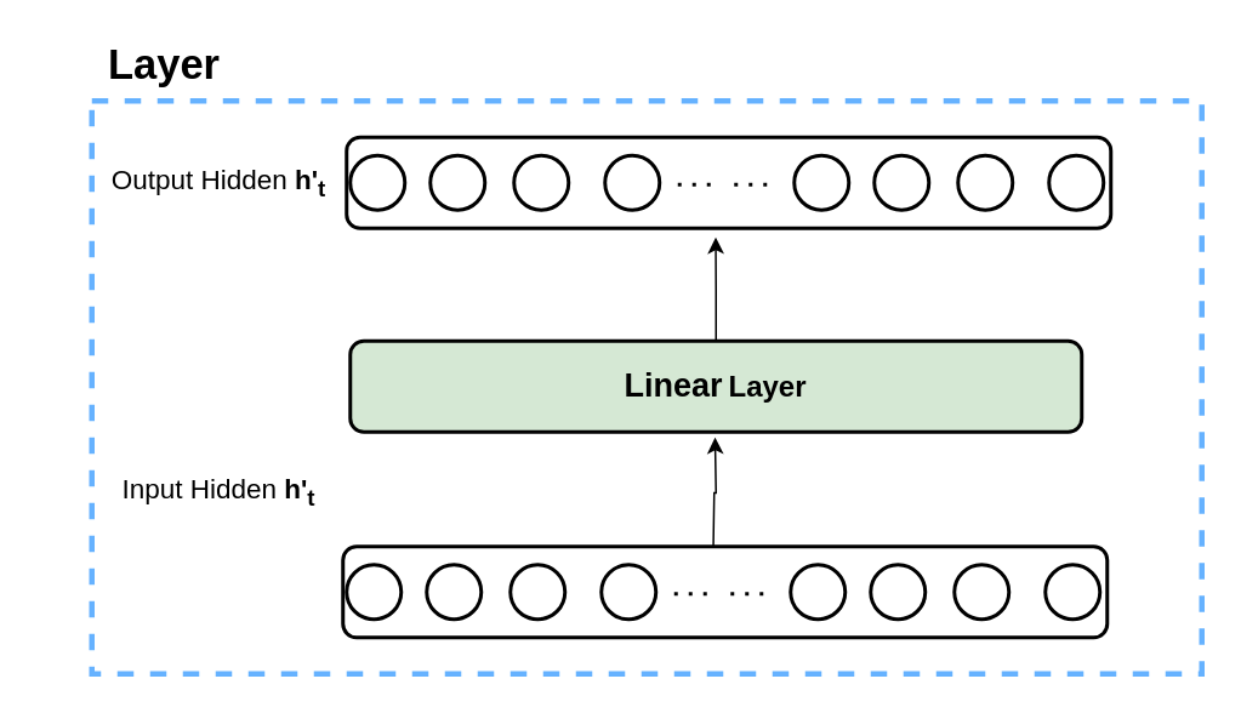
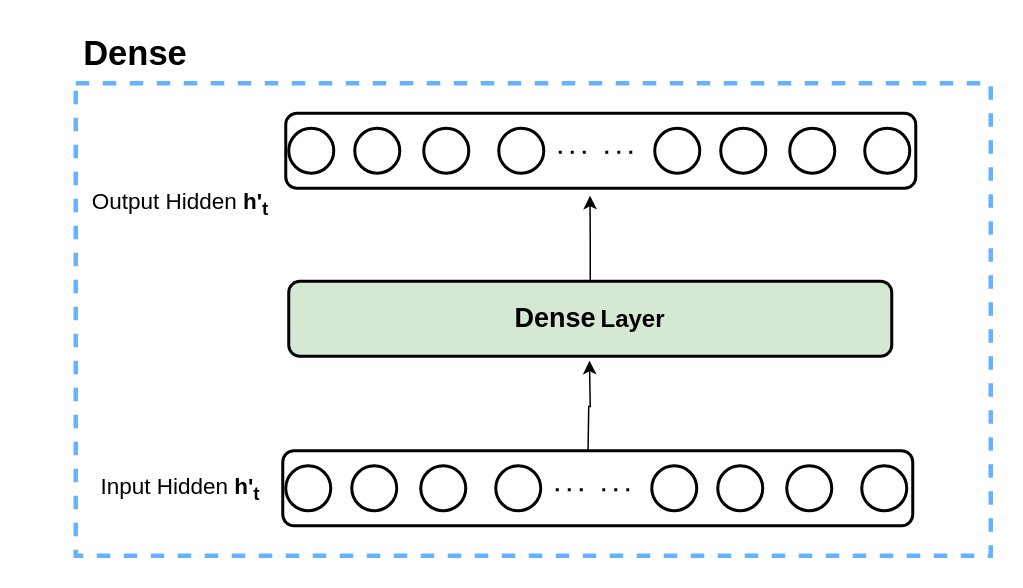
  <mxCell id="0" />
  <mxCell id="1" parent="0" />
  <mxCell id="2" value="" style="rounded=0;whiteSpace=wrap;html=1;strokeColor=#66B2FF;dashed=1;strokeWidth=3;glass=1;fillColor=none;" vertex="1" parent="1"><mxGeometry x="50" y="55" width="610" height="315" as="geometry" /></mxCell>
  <mxCell id="3" value="" style="rounded=1;whiteSpace=wrap;html=1;strokeWidth=2;" vertex="1" parent="1"><mxGeometry x="188" y="300" width="420" height="50" as="geometry" /></mxCell>
  <mxCell id="4" value="" style="ellipse;whiteSpace=wrap;html=1;aspect=fixed;strokeWidth=2;" vertex="1" parent="1"><mxGeometry x="190" y="310" width="30" height="30" as="geometry" /></mxCell>
  <mxCell id="5" value="" style="ellipse;whiteSpace=wrap;html=1;aspect=fixed;strokeWidth=2;" vertex="1" parent="1"><mxGeometry x="234" y="310" width="30" height="30" as="geometry" /></mxCell>
  <mxCell id="6" value="" style="ellipse;whiteSpace=wrap;html=1;aspect=fixed;strokeWidth=2;" vertex="1" parent="1"><mxGeometry x="280" y="310" width="30" height="30" as="geometry" /></mxCell>
  <mxCell id="7" value="" style="ellipse;whiteSpace=wrap;html=1;aspect=fixed;strokeWidth=2;" vertex="1" parent="1"><mxGeometry x="330" y="310" width="30" height="30" as="geometry" /></mxCell>
  <mxCell id="8" value="" style="ellipse;whiteSpace=wrap;html=1;aspect=fixed;strokeWidth=2;" vertex="1" parent="1"><mxGeometry x="434" y="310" width="30" height="30" as="geometry" /></mxCell>
  <mxCell id="9" value="" style="ellipse;whiteSpace=wrap;html=1;aspect=fixed;strokeWidth=2;" vertex="1" parent="1"><mxGeometry x="478" y="310" width="30" height="30" as="geometry" /></mxCell>
  <mxCell id="10" value="" style="ellipse;whiteSpace=wrap;html=1;aspect=fixed;strokeWidth=2;" vertex="1" parent="1"><mxGeometry x="524" y="310" width="30" height="30" as="geometry" /></mxCell>
  <mxCell id="11" value="" style="ellipse;whiteSpace=wrap;html=1;aspect=fixed;strokeWidth=2;" vertex="1" parent="1"><mxGeometry x="574" y="310" width="30" height="30" as="geometry" /></mxCell>
  <mxCell id="12" value="" style="endArrow=none;dashed=1;html=1;dashPattern=1 3;strokeWidth=2;rounded=0;exitX=0;exitY=0.5;exitDx=0;exitDy=0;" edge="1" parent="1"><mxGeometry width="50" height="50" relative="1" as="geometry"><mxPoint x="370" y="326" as="sourcePoint" /><mxPoint x="390" y="326" as="targetPoint" /></mxGeometry></mxCell>
  <mxCell id="13" value="" style="endArrow=none;dashed=1;html=1;dashPattern=1 3;strokeWidth=2;rounded=0;exitX=0;exitY=0.5;exitDx=0;exitDy=0;" edge="1" parent="1"><mxGeometry width="50" height="50" relative="1" as="geometry"><mxPoint x="401" y="326" as="sourcePoint" /><mxPoint x="421" y="326" as="targetPoint" /></mxGeometry></mxCell>
  <mxCell id="14" value="" style="rounded=1;whiteSpace=wrap;html=1;strokeWidth=2;" vertex="1" parent="1"><mxGeometry x="190" y="75" width="420" height="50" as="geometry" /></mxCell>
  <mxCell id="15" value="" style="ellipse;whiteSpace=wrap;html=1;aspect=fixed;strokeWidth=2;" vertex="1" parent="1"><mxGeometry x="192" y="85" width="30" height="30" as="geometry" /></mxCell>
  <mxCell id="16" value="" style="ellipse;whiteSpace=wrap;html=1;aspect=fixed;strokeWidth=2;" vertex="1" parent="1"><mxGeometry x="236" y="85" width="30" height="30" as="geometry" /></mxCell>
  <mxCell id="17" value="" style="ellipse;whiteSpace=wrap;html=1;aspect=fixed;strokeWidth=2;" vertex="1" parent="1"><mxGeometry x="282" y="85" width="30" height="30" as="geometry" /></mxCell>
  <mxCell id="18" value="" style="ellipse;whiteSpace=wrap;html=1;aspect=fixed;strokeWidth=2;" vertex="1" parent="1"><mxGeometry x="332" y="85" width="30" height="30" as="geometry" /></mxCell>
  <mxCell id="19" value="" style="ellipse;whiteSpace=wrap;html=1;aspect=fixed;strokeWidth=2;" vertex="1" parent="1"><mxGeometry x="436" y="85" width="30" height="30" as="geometry" /></mxCell>
  <mxCell id="20" value="" style="ellipse;whiteSpace=wrap;html=1;aspect=fixed;strokeWidth=2;" vertex="1" parent="1"><mxGeometry x="480" y="85" width="30" height="30" as="geometry" /></mxCell>
  <mxCell id="21" value="" style="ellipse;whiteSpace=wrap;html=1;aspect=fixed;strokeWidth=2;" vertex="1" parent="1"><mxGeometry x="526" y="85" width="30" height="30" as="geometry" /></mxCell>
  <mxCell id="22" value="" style="ellipse;whiteSpace=wrap;html=1;aspect=fixed;strokeWidth=2;" vertex="1" parent="1"><mxGeometry x="576" y="85" width="30" height="30" as="geometry" /></mxCell>
  <mxCell id="23" value="" style="endArrow=none;dashed=1;html=1;dashPattern=1 3;strokeWidth=2;rounded=0;exitX=0;exitY=0.5;exitDx=0;exitDy=0;" edge="1" parent="1"><mxGeometry width="50" height="50" relative="1" as="geometry"><mxPoint x="372" y="101" as="sourcePoint" /><mxPoint x="392" y="101" as="targetPoint" /></mxGeometry></mxCell>
  <mxCell id="24" value="" style="endArrow=none;dashed=1;html=1;dashPattern=1 3;strokeWidth=2;rounded=0;exitX=0;exitY=0.5;exitDx=0;exitDy=0;" edge="1" parent="1"><mxGeometry width="50" height="50" relative="1" as="geometry"><mxPoint x="403" y="101" as="sourcePoint" /><mxPoint x="423" y="101" as="targetPoint" /></mxGeometry></mxCell>
  <mxCell id="25" style="edgeStyle=orthogonalEdgeStyle;rounded=0;orthogonalLoop=1;jettySize=auto;html=1;exitX=0.5;exitY=0;exitDx=0;exitDy=0;" edge="1" parent="1" source="26"><mxGeometry relative="1" as="geometry"><mxPoint x="392.833" y="130" as="targetPoint" /></mxGeometry></mxCell>
- <mxCell id="26" value="&lt;b&gt;&lt;font style=&quot;font-size: 18px;&quot;&gt;Linear&lt;/font&gt;&lt;/b&gt; &lt;b&gt;&lt;font style=&quot;font-size: 16px;&quot;&gt;Layer&lt;/font&gt;&lt;/b&gt;" style="rounded=1;whiteSpace=wrap;html=1;strokeWidth=2;fillColor=#d5e8d4;strokeColor=#000000;" vertex="1" parent="1"><mxGeometry x="192" y="187" width="402" height="50" as="geometry" /></mxCell>
+ <mxCell id="26" value="&lt;b&gt;&lt;font style=&quot;font-size: 18px;&quot;&gt;Dense&lt;/font&gt;&lt;/b&gt; &lt;b&gt;&lt;font style=&quot;font-size: 16px;&quot;&gt;Layer&lt;/font&gt;&lt;/b&gt;" style="rounded=1;whiteSpace=wrap;html=1;strokeWidth=2;fillColor=#d5e8d4;strokeColor=#000000;" vertex="1" parent="1"><mxGeometry x="192" y="187" width="402" height="50" as="geometry" /></mxCell>
  <mxCell id="27" style="edgeStyle=orthogonalEdgeStyle;rounded=0;orthogonalLoop=1;jettySize=auto;html=1;exitX=0.5;exitY=0;exitDx=0;exitDy=0;entryX=0.517;entryY=1;entryDx=0;entryDy=0;entryPerimeter=0;" edge="1" parent="1"><mxGeometry relative="1" as="geometry"><mxPoint x="391.53" y="300" as="sourcePoint" /><mxPoint x="392.466" y="240" as="targetPoint" /></mxGeometry></mxCell>
- <mxCell id="28" value="&lt;font style=&quot;font-size: 15px;&quot;&gt;Output Hidden &lt;b&gt;h'&lt;sub&gt;t&lt;/sub&gt;&lt;/b&gt;&lt;/font&gt;" style="text;html=1;align=center;verticalAlign=middle;whiteSpace=wrap;rounded=0;" vertex="1" parent="1"><mxGeometry x="60" y="85" width="120" height="30" as="geometry" /></mxCell>
- <mxCell id="29" value="&lt;font style=&quot;font-size: 15px;&quot;&gt;Input Hidden &lt;b&gt;h'&lt;sub&gt;t&lt;/sub&gt;&lt;/b&gt;&lt;/font&gt;" style="text;html=1;align=center;verticalAlign=middle;whiteSpace=wrap;rounded=0;" vertex="1" parent="1"><mxGeometry x="60" y="255" width="120" height="30" as="geometry" /></mxCell>
- <mxCell id="30" value="&lt;b&gt;&lt;font style=&quot;font-size: 23px;&quot;&gt;Layer&lt;/font&gt;&lt;/b&gt;" style="text;html=1;align=center;verticalAlign=middle;whiteSpace=wrap;rounded=0;" vertex="1" parent="1"><mxGeometry x="20" y="20" width="140" height="30" as="geometry" /></mxCell>
+ <mxCell id="28" value="&lt;font style=&quot;font-size: 15px;&quot;&gt;Output Hidden &lt;b&gt;h'&lt;sub&gt;t&lt;/sub&gt;&lt;/b&gt;&lt;/font&gt;" style="text;html=1;align=center;verticalAlign=middle;whiteSpace=wrap;rounded=0;" vertex="1" parent="1"><mxGeometry x="60" y="120" width="120" height="30" as="geometry" /></mxCell>
+ <mxCell id="29" value="&lt;font style=&quot;font-size: 15px;&quot;&gt;Input Hidden &lt;b&gt;h'&lt;sub&gt;t&lt;/sub&gt;&lt;/b&gt;&lt;/font&gt;" style="text;html=1;align=center;verticalAlign=middle;whiteSpace=wrap;rounded=0;" vertex="1" parent="1"><mxGeometry x="60" y="310" width="120" height="30" as="geometry" /></mxCell>
+ <mxCell id="30" value="&lt;b&gt;&lt;font style=&quot;font-size: 23px;&quot;&gt;Dense&lt;/font&gt;&lt;/b&gt;" style="text;html=1;align=center;verticalAlign=middle;whiteSpace=wrap;rounded=0;" vertex="1" parent="1"><mxGeometry x="20" y="20" width="140" height="30" as="geometry" /></mxCell>
